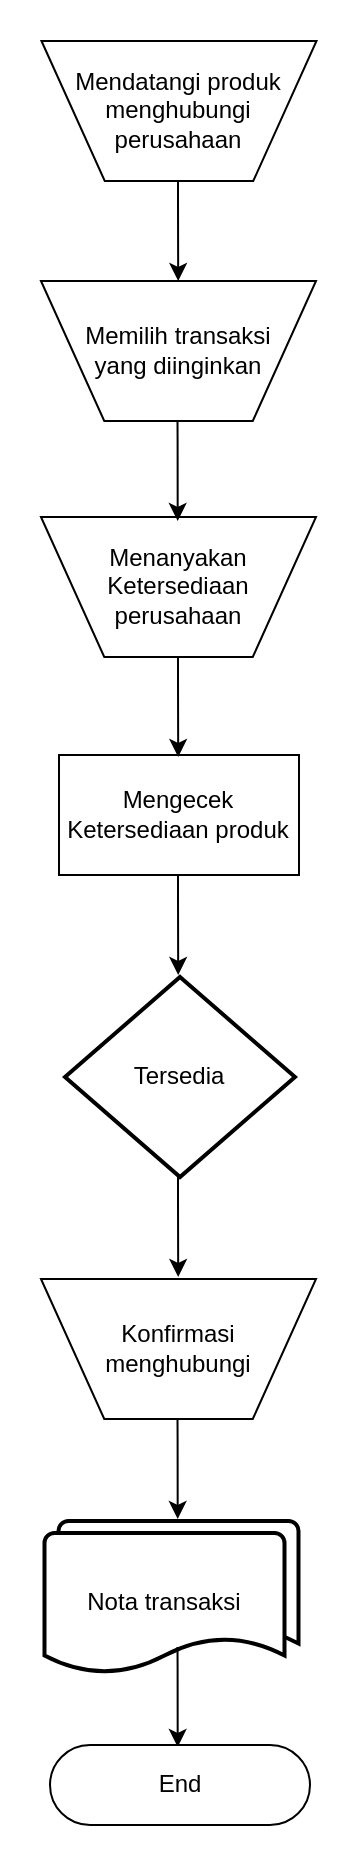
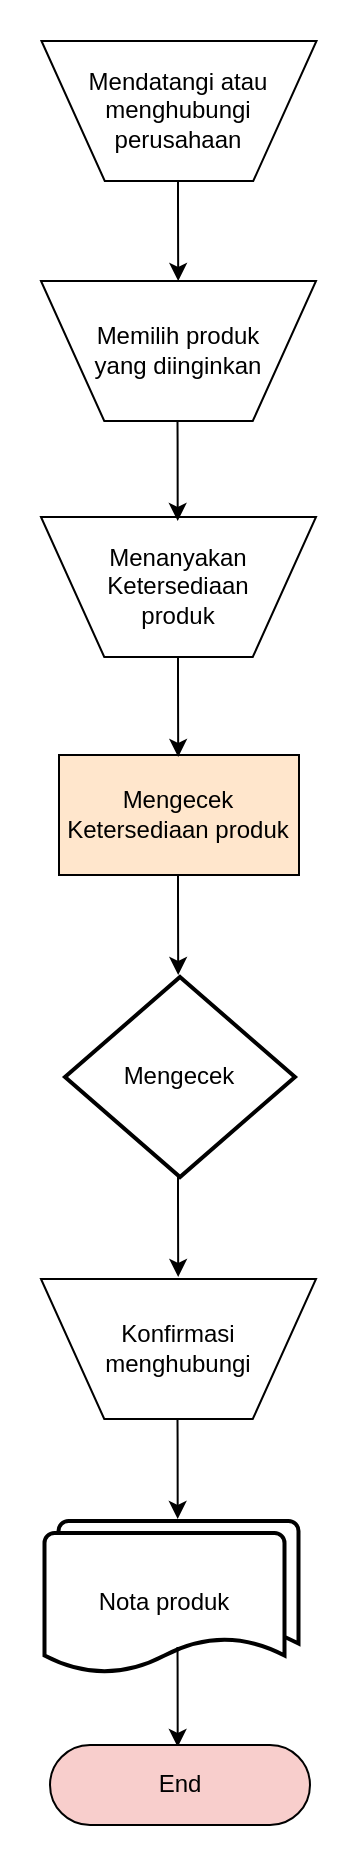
  <mxCell id="0" />
  <mxCell id="1" parent="0" />
- <mxCell id="2" value="Mendatangi produk menghubungi perusahaan" style="verticalLabelPosition=middle;verticalAlign=middle;html=1;shape=trapezoid;perimeter=trapezoidPerimeter;whiteSpace=wrap;size=0.23;arcSize=10;flipV=1;labelPosition=center;align=center;" vertex="1" parent="1"><mxGeometry x="20.25" y="20" width="137.5" height="70" as="geometry" /></mxCell>
- <mxCell id="3" value="Menanyakan Ketersediaan &lt;br&gt;perusahaan" style="verticalLabelPosition=middle;verticalAlign=middle;html=1;shape=trapezoid;perimeter=trapezoidPerimeter;whiteSpace=wrap;size=0.23;arcSize=10;flipV=1;labelPosition=center;align=center;" vertex="1" parent="1"><mxGeometry x="20" y="258" width="137.5" height="70" as="geometry" /></mxCell>
+ <mxCell id="2" value="Mendatangi atau menghubungi perusahaan" style="verticalLabelPosition=middle;verticalAlign=middle;html=1;shape=trapezoid;perimeter=trapezoidPerimeter;whiteSpace=wrap;size=0.23;arcSize=10;flipV=1;labelPosition=center;align=center;" vertex="1" parent="1"><mxGeometry x="20.25" y="20" width="137.5" height="70" as="geometry" /></mxCell>
+ <mxCell id="3" value="Menanyakan Ketersediaan &lt;br&gt;produk" style="verticalLabelPosition=middle;verticalAlign=middle;html=1;shape=trapezoid;perimeter=trapezoidPerimeter;whiteSpace=wrap;size=0.23;arcSize=10;flipV=1;labelPosition=center;align=center;" vertex="1" parent="1"><mxGeometry x="20" y="258" width="137.5" height="70" as="geometry" /></mxCell>
  <mxCell id="4" style="edgeStyle=orthogonalEdgeStyle;rounded=0;orthogonalLoop=1;jettySize=auto;html=1;exitX=0.5;exitY=1;exitDx=0;exitDy=0;" edge="1" parent="1"><mxGeometry relative="1" as="geometry"><mxPoint x="88.6" y="140" as="targetPoint" /><mxPoint x="88.5" y="90" as="sourcePoint" /><Array as="points"><mxPoint x="88.5" y="100" /><mxPoint x="88.5" y="100" /></Array></mxGeometry></mxCell>
- <mxCell id="5" value="Mengecek Ketersediaan produk" style="rounded=0;whiteSpace=wrap;html=1;" vertex="1" parent="1"><mxGeometry x="29" y="377" width="120" height="60" as="geometry" /></mxCell>
+ <mxCell id="5" value="Mengecek Ketersediaan produk" style="rounded=0;whiteSpace=wrap;html=1;fillColor=#ffe6cc;" vertex="1" parent="1"><mxGeometry x="29" y="377" width="120" height="60" as="geometry" /></mxCell>
  <mxCell id="6" style="edgeStyle=orthogonalEdgeStyle;rounded=0;orthogonalLoop=1;jettySize=auto;html=1;exitX=0.5;exitY=1;exitDx=0;exitDy=0;" edge="1" parent="1"><mxGeometry relative="1" as="geometry"><mxPoint x="88.6" y="378" as="targetPoint" /><mxPoint x="88.5" y="328" as="sourcePoint" /><Array as="points"><mxPoint x="88.5" y="338" /><mxPoint x="88.5" y="338" /></Array></mxGeometry></mxCell>
- <mxCell id="7" value="Memilih transaksi &lt;br&gt;yang diinginkan" style="verticalLabelPosition=middle;verticalAlign=middle;html=1;shape=trapezoid;perimeter=trapezoidPerimeter;whiteSpace=wrap;size=0.23;arcSize=10;flipV=1;labelPosition=center;align=center;" vertex="1" parent="1"><mxGeometry x="20" y="140" width="137.5" height="70" as="geometry" /></mxCell>
+ <mxCell id="7" value="Memilih produk &lt;br&gt;yang diinginkan" style="verticalLabelPosition=middle;verticalAlign=middle;html=1;shape=trapezoid;perimeter=trapezoidPerimeter;whiteSpace=wrap;size=0.23;arcSize=10;flipV=1;labelPosition=center;align=center;" vertex="1" parent="1"><mxGeometry x="20" y="140" width="137.5" height="70" as="geometry" /></mxCell>
  <mxCell id="8" style="edgeStyle=orthogonalEdgeStyle;rounded=0;orthogonalLoop=1;jettySize=auto;html=1;exitX=0.5;exitY=1;exitDx=0;exitDy=0;" edge="1" parent="1"><mxGeometry relative="1" as="geometry"><mxPoint x="88.35" y="260" as="targetPoint" /><mxPoint x="88.25" y="210" as="sourcePoint" /><Array as="points"><mxPoint x="88.25" y="220" /><mxPoint x="88.25" y="220" /></Array></mxGeometry></mxCell>
  <mxCell id="9" style="edgeStyle=orthogonalEdgeStyle;rounded=0;orthogonalLoop=1;jettySize=auto;html=1;exitX=0.5;exitY=1;exitDx=0;exitDy=0;" edge="1" parent="1"><mxGeometry relative="1" as="geometry"><mxPoint x="88.6" y="487" as="targetPoint" /><mxPoint x="88.5" y="437" as="sourcePoint" /><Array as="points"><mxPoint x="88.5" y="447" /><mxPoint x="88.5" y="447" /></Array></mxGeometry></mxCell>
- <mxCell id="10" value="Tersedia" style="strokeWidth=2;html=1;shape=mxgraph.flowchart.decision;whiteSpace=wrap;" vertex="1" parent="1"><mxGeometry x="32" y="488" width="115" height="100" as="geometry" /></mxCell>
+ <mxCell id="10" value="Mengecek" style="strokeWidth=2;html=1;shape=mxgraph.flowchart.decision;whiteSpace=wrap;" vertex="1" parent="1"><mxGeometry x="32" y="488" width="115" height="100" as="geometry" /></mxCell>
  <mxCell id="11" value="Konfirmasi &lt;br&gt;menghubungi" style="verticalLabelPosition=middle;verticalAlign=middle;html=1;shape=trapezoid;perimeter=trapezoidPerimeter;whiteSpace=wrap;size=0.23;arcSize=10;flipV=1;labelPosition=center;align=center;" vertex="1" parent="1"><mxGeometry x="20" y="639" width="137.5" height="70" as="geometry" /></mxCell>
  <mxCell id="12" style="edgeStyle=orthogonalEdgeStyle;rounded=0;orthogonalLoop=1;jettySize=auto;html=1;exitX=0.5;exitY=1;exitDx=0;exitDy=0;" edge="1" parent="1"><mxGeometry relative="1" as="geometry"><mxPoint x="88.6" y="638" as="targetPoint" /><mxPoint x="88.5" y="588" as="sourcePoint" /><Array as="points"><mxPoint x="88.5" y="598" /><mxPoint x="88.5" y="598" /></Array></mxGeometry></mxCell>
  <mxCell id="13" style="edgeStyle=orthogonalEdgeStyle;rounded=0;orthogonalLoop=1;jettySize=auto;html=1;exitX=0.5;exitY=1;exitDx=0;exitDy=0;" edge="1" parent="1"><mxGeometry relative="1" as="geometry"><mxPoint x="88.35" y="759" as="targetPoint" /><mxPoint x="88.25" y="709" as="sourcePoint" /><Array as="points"><mxPoint x="88.25" y="719" /><mxPoint x="88.25" y="719" /></Array></mxGeometry></mxCell>
  <mxCell id="14" value="" style="strokeWidth=2;html=1;shape=mxgraph.flowchart.document2;whiteSpace=wrap;size=0.25;" vertex="1" parent="1"><mxGeometry x="28.75" y="760" width="120" height="70" as="geometry" /></mxCell>
- <mxCell id="15" value="Nota transaksi" style="strokeWidth=2;html=1;shape=mxgraph.flowchart.document2;whiteSpace=wrap;size=0.25;" vertex="1" parent="1"><mxGeometry x="21.75" y="766" width="120" height="70" as="geometry" /></mxCell>
+ <mxCell id="15" value="Nota produk" style="strokeWidth=2;html=1;shape=mxgraph.flowchart.document2;whiteSpace=wrap;size=0.25;" vertex="1" parent="1"><mxGeometry x="21.75" y="766" width="120" height="70" as="geometry" /></mxCell>
  <mxCell id="16" style="edgeStyle=orthogonalEdgeStyle;rounded=0;orthogonalLoop=1;jettySize=auto;html=1;exitX=0.5;exitY=1;exitDx=0;exitDy=0;" edge="1" parent="1"><mxGeometry relative="1" as="geometry"><mxPoint x="88.35" y="873" as="targetPoint" /><mxPoint x="88.25" y="823" as="sourcePoint" /><Array as="points"><mxPoint x="88.25" y="833" /><mxPoint x="88.25" y="833" /></Array></mxGeometry></mxCell>
- <mxCell id="17" value="End" style="rounded=1;whiteSpace=wrap;html=1;arcSize=50;" vertex="1" parent="1"><mxGeometry x="24.5" y="872" width="130" height="40" as="geometry" /></mxCell>
+ <mxCell id="17" value="End" style="rounded=1;whiteSpace=wrap;html=1;arcSize=50;fillColor=#f8cecc;" vertex="1" parent="1"><mxGeometry x="24.5" y="872" width="130" height="40" as="geometry" /></mxCell>
